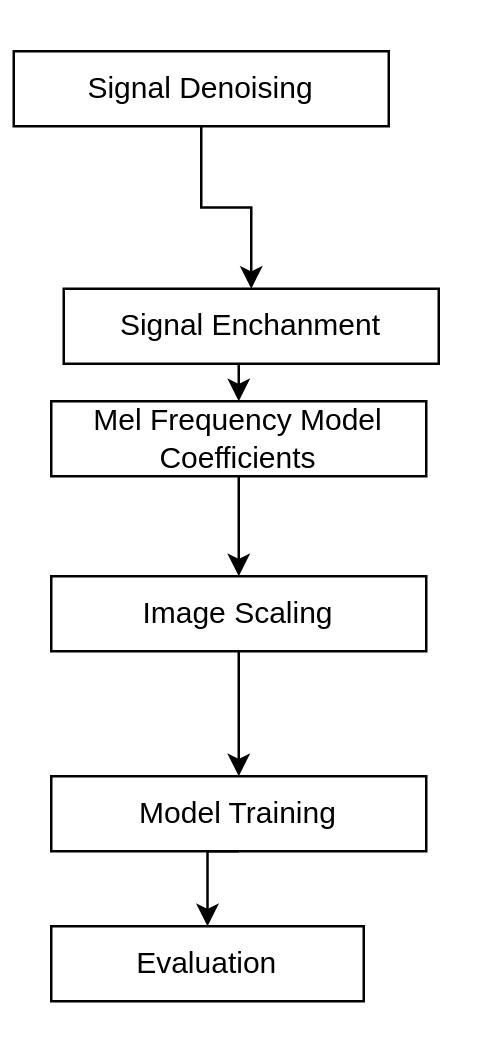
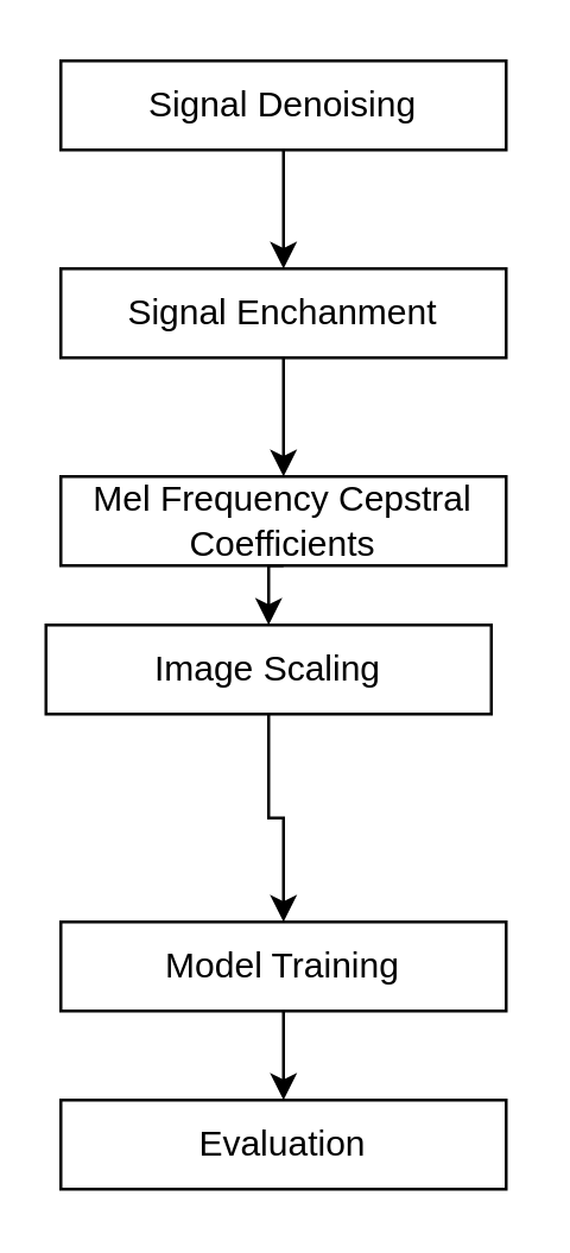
  <mxCell id="0" />
  <mxCell id="1" parent="0" />
  <mxCell id="2" style="edgeStyle=orthogonalEdgeStyle;rounded=0;orthogonalLoop=1;jettySize=auto;html=1;exitX=0.5;exitY=1;exitDx=0;exitDy=0;entryX=0.5;entryY=0;entryDx=0;entryDy=0;" edge="1" parent="1" source="3" target="5"><mxGeometry relative="1" as="geometry" /></mxCell>
- <mxCell id="3" value="Signal Denoising" style="rounded=0;whiteSpace=wrap;html=1;" vertex="1" parent="1"><mxGeometry x="5" y="20" width="150" height="30" as="geometry" /></mxCell>
+ <mxCell id="3" value="Signal Denoising" style="rounded=0;whiteSpace=wrap;html=1;" vertex="1" parent="1"><mxGeometry x="20" y="20" width="150" height="30" as="geometry" /></mxCell>
  <mxCell id="4" style="edgeStyle=orthogonalEdgeStyle;rounded=0;orthogonalLoop=1;jettySize=auto;html=1;exitX=0.5;exitY=1;exitDx=0;exitDy=0;entryX=0.5;entryY=0;entryDx=0;entryDy=0;" edge="1" parent="1" source="5" target="7"><mxGeometry relative="1" as="geometry" /></mxCell>
- <mxCell id="5" value="Signal Enchanment" style="rounded=0;whiteSpace=wrap;html=1;" vertex="1" parent="1"><mxGeometry x="25" y="115" width="150" height="30" as="geometry" /></mxCell>
+ <mxCell id="5" value="Signal Enchanment" style="rounded=0;whiteSpace=wrap;html=1;" vertex="1" parent="1"><mxGeometry x="20" y="90" width="150" height="30" as="geometry" /></mxCell>
  <mxCell id="6" style="edgeStyle=orthogonalEdgeStyle;rounded=0;orthogonalLoop=1;jettySize=auto;html=1;exitX=0.5;exitY=1;exitDx=0;exitDy=0;entryX=0.5;entryY=0;entryDx=0;entryDy=0;" edge="1" parent="1" source="7" target="9"><mxGeometry relative="1" as="geometry" /></mxCell>
- <mxCell id="7" value="Mel Frequency Model Coefficients" style="rounded=0;whiteSpace=wrap;html=1;" vertex="1" parent="1"><mxGeometry x="20" y="160" width="150" height="30" as="geometry" /></mxCell>
+ <mxCell id="7" value="Mel Frequency Cepstral Coefficients" style="rounded=0;whiteSpace=wrap;html=1;" vertex="1" parent="1"><mxGeometry x="20" y="160" width="150" height="30" as="geometry" /></mxCell>
  <mxCell id="8" style="edgeStyle=orthogonalEdgeStyle;rounded=0;orthogonalLoop=1;jettySize=auto;html=1;exitX=0.5;exitY=1;exitDx=0;exitDy=0;entryX=0.5;entryY=0;entryDx=0;entryDy=0;" edge="1" parent="1" source="9" target="11"><mxGeometry relative="1" as="geometry" /></mxCell>
- <mxCell id="9" value="Image Scaling" style="rounded=0;whiteSpace=wrap;html=1;" vertex="1" parent="1"><mxGeometry x="20" y="230" width="150" height="30" as="geometry" /></mxCell>
+ <mxCell id="9" value="Image Scaling" style="rounded=0;whiteSpace=wrap;html=1;" vertex="1" parent="1"><mxGeometry x="15" y="210" width="150" height="30" as="geometry" /></mxCell>
  <mxCell id="10" style="edgeStyle=orthogonalEdgeStyle;rounded=0;orthogonalLoop=1;jettySize=auto;html=1;exitX=0.5;exitY=1;exitDx=0;exitDy=0;entryX=0.5;entryY=0;entryDx=0;entryDy=0;" edge="1" parent="1" source="11" target="12"><mxGeometry relative="1" as="geometry" /></mxCell>
  <mxCell id="11" value="Model Training" style="rounded=0;whiteSpace=wrap;html=1;" vertex="1" parent="1"><mxGeometry x="20" y="310" width="150" height="30" as="geometry" /></mxCell>
- <mxCell id="12" value="Evaluation" style="rounded=0;whiteSpace=wrap;html=1;" vertex="1" parent="1"><mxGeometry x="20" y="370" width="125" height="30" as="geometry" /></mxCell>
+ <mxCell id="12" value="Evaluation" style="rounded=0;whiteSpace=wrap;html=1;" vertex="1" parent="1"><mxGeometry x="20" y="370" width="150" height="30" as="geometry" /></mxCell>
